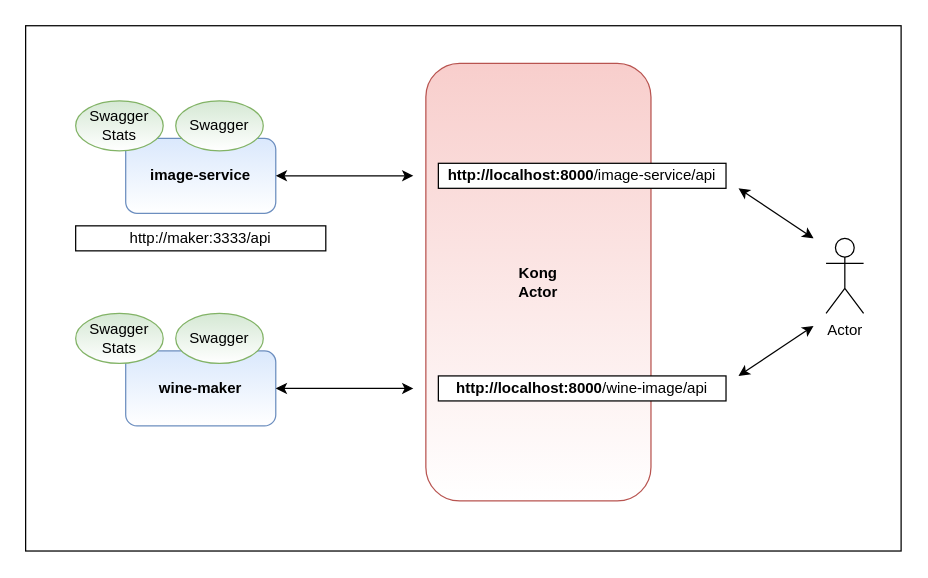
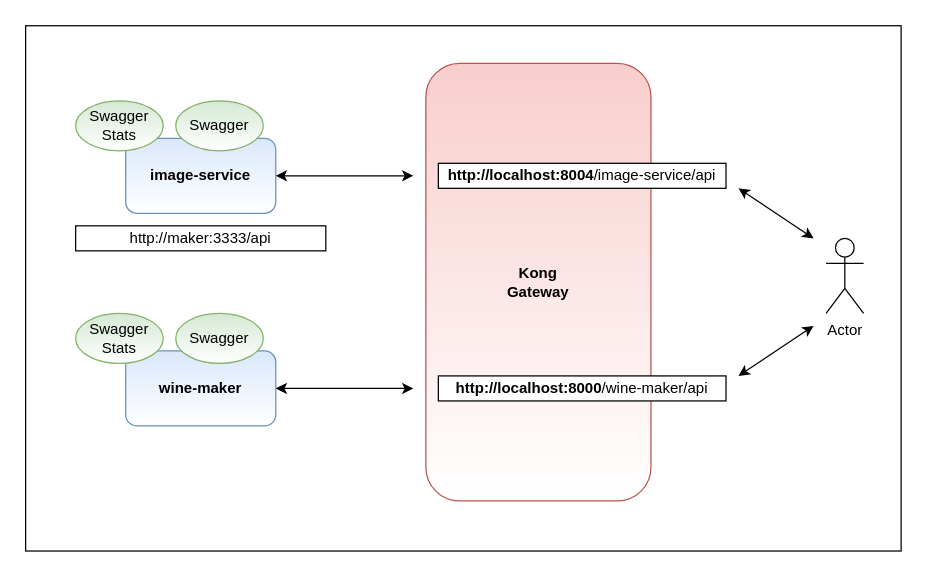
  <mxCell id="0" />
  <mxCell id="1" parent="0" />
  <mxCell id="2" value="" style="rounded=0;whiteSpace=wrap;html=1;labelBackgroundColor=none;labelBorderColor=none;" vertex="1" parent="1"><mxGeometry x="20" y="20" width="700" height="420" as="geometry" /></mxCell>
  <mxCell id="3" value="image-service" style="rounded=1;whiteSpace=wrap;html=1;fillColor=#dae8fc;strokeColor=#6c8ebf;gradientColor=#ffffff;fontStyle=1" vertex="1" parent="1"><mxGeometry x="100" y="110" width="120" height="60" as="geometry" /></mxCell>
  <mxCell id="4" value="Swagger" style="ellipse;whiteSpace=wrap;html=1;fillColor=#d5e8d4;strokeColor=#82b366;gradientColor=#ffffff;" vertex="1" parent="1"><mxGeometry x="140" y="80" width="70" height="40" as="geometry" /></mxCell>
  <mxCell id="5" value="Swagger Stats" style="ellipse;whiteSpace=wrap;html=1;fillColor=#d5e8d4;strokeColor=#82b366;gradientColor=#ffffff;" vertex="1" parent="1"><mxGeometry x="60" y="80" width="70" height="40" as="geometry" /></mxCell>
  <mxCell id="6" value="http://maker:3333/api" style="rounded=0;whiteSpace=wrap;html=1;" vertex="1" parent="1"><mxGeometry x="60" y="180" width="200" height="20" as="geometry" /></mxCell>
  <mxCell id="7" value="wine-maker" style="rounded=1;whiteSpace=wrap;html=1;fillColor=#dae8fc;strokeColor=#6c8ebf;gradientColor=#ffffff;fontStyle=1" vertex="1" parent="1"><mxGeometry x="100" y="280" width="120" height="60" as="geometry" /></mxCell>
  <mxCell id="8" value="Swagger" style="ellipse;whiteSpace=wrap;html=1;fillColor=#d5e8d4;strokeColor=#82b366;gradientColor=#ffffff;" vertex="1" parent="1"><mxGeometry x="140" y="250" width="70" height="40" as="geometry" /></mxCell>
  <mxCell id="9" value="Swagger Stats" style="ellipse;whiteSpace=wrap;html=1;fillColor=#d5e8d4;strokeColor=#82b366;gradientColor=#ffffff;" vertex="1" parent="1"><mxGeometry x="60" y="250" width="70" height="40" as="geometry" /></mxCell>
- <mxCell id="10" value="Kong&lt;br&gt;Actor" style="rounded=1;whiteSpace=wrap;html=1;fillColor=#f8cecc;strokeColor=#b85450;gradientColor=#ffffff;fontStyle=1" vertex="1" parent="1"><mxGeometry x="340" y="50" width="180" height="350" as="geometry" /></mxCell>
+ <mxCell id="10" value="Kong&lt;br&gt;Gateway" style="rounded=1;whiteSpace=wrap;html=1;fillColor=#f8cecc;strokeColor=#b85450;gradientColor=#ffffff;fontStyle=1" vertex="1" parent="1"><mxGeometry x="340" y="50" width="180" height="350" as="geometry" /></mxCell>
  <mxCell id="11" value="" style="endArrow=classic;startArrow=classic;html=1;rounded=0;exitX=1;exitY=0.5;exitDx=0;exitDy=0;" edge="1" parent="1" source="7"><mxGeometry width="50" height="50" relative="1" as="geometry"><mxPoint x="370" y="530" as="sourcePoint" /><mxPoint x="330" y="310" as="targetPoint" /></mxGeometry></mxCell>
  <mxCell id="12" value="" style="endArrow=classic;startArrow=classic;html=1;rounded=0;exitX=1;exitY=0.5;exitDx=0;exitDy=0;" edge="1" parent="1" source="3"><mxGeometry width="50" height="50" relative="1" as="geometry"><mxPoint x="400" y="-30" as="sourcePoint" /><mxPoint x="330" y="140" as="targetPoint" /></mxGeometry></mxCell>
- <mxCell id="13" value="&lt;b&gt;http://localhost:8000&lt;/b&gt;/wine-image/api" style="rounded=0;whiteSpace=wrap;html=1;" vertex="1" parent="1"><mxGeometry x="350" y="300" width="230" height="20" as="geometry" /></mxCell>
- <mxCell id="14" value="&lt;b&gt;http://localhost:8000&lt;/b&gt;/image-service/api" style="rounded=0;whiteSpace=wrap;html=1;" vertex="1" parent="1"><mxGeometry x="350" y="130" width="230" height="20" as="geometry" /></mxCell>
+ <mxCell id="13" value="&lt;b&gt;http://localhost:8000&lt;/b&gt;/wine-maker/api" style="rounded=0;whiteSpace=wrap;html=1;" vertex="1" parent="1"><mxGeometry x="350" y="300" width="230" height="20" as="geometry" /></mxCell>
+ <mxCell id="14" value="&lt;b&gt;http://localhost:8004&lt;/b&gt;/image-service/api" style="rounded=0;whiteSpace=wrap;html=1;" vertex="1" parent="1"><mxGeometry x="350" y="130" width="230" height="20" as="geometry" /></mxCell>
  <mxCell id="15" value="Actor" style="shape=umlActor;verticalLabelPosition=bottom;verticalAlign=top;html=1;outlineConnect=0;rounded=1;labelBackgroundColor=none;labelBorderColor=none;" vertex="1" parent="1"><mxGeometry x="660" y="190" width="30" height="60" as="geometry" /></mxCell>
  <mxCell id="16" value="" style="endArrow=classic;startArrow=classic;html=1;rounded=0;" edge="1" parent="1"><mxGeometry width="50" height="50" relative="1" as="geometry"><mxPoint x="590" y="150" as="sourcePoint" /><mxPoint x="650" y="190" as="targetPoint" /></mxGeometry></mxCell>
  <mxCell id="17" value="" style="endArrow=classic;startArrow=classic;html=1;rounded=0;" edge="1" parent="1"><mxGeometry width="50" height="50" relative="1" as="geometry"><mxPoint x="590" y="300" as="sourcePoint" /><mxPoint x="650" y="260" as="targetPoint" /></mxGeometry></mxCell>
